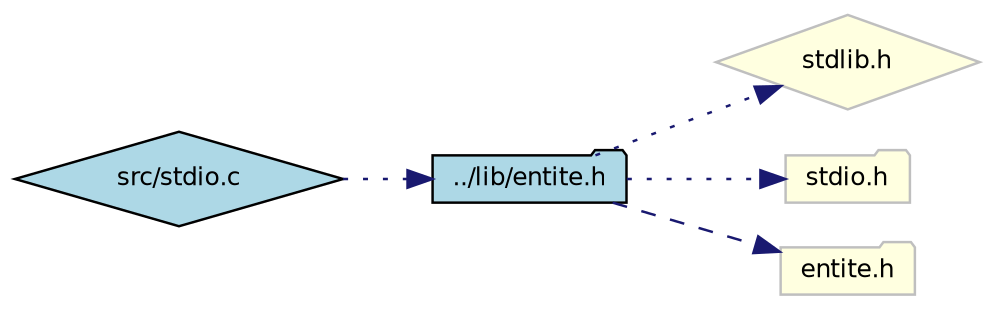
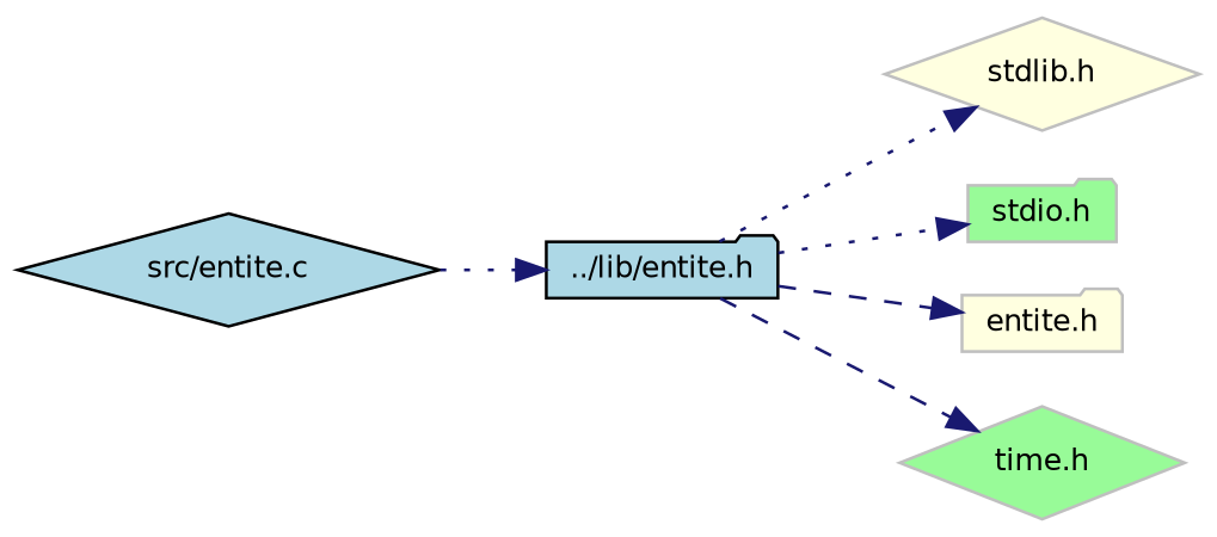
  digraph {
    rankdir=LR
    node [color=grey75 fillcolor=lightblue fontname=Helvetica fontsize=10 shape=diamond style=filled]
    edge [color=midnightblue fontname=Helvetica fontsize=10 labelfontname=Helvetica labelfontsize=10 style=dotted]
-   n1 [color=black fontcolor=black height=0.2 label="src/stdio.c" width=0.4]
+   n1 [color=black fontcolor=black height=0.2 label="src/entite.c" width=0.4]
    n2 [color=black height=0.2 label="../lib/entite.h" shape=folder width=0.4]
    n3 [fillcolor=lightyellow height=0.2 label="stdlib.h" width=0.4]
-   n4 [fillcolor=lightyellow height=0.2 label="stdio.h" shape=folder width=0.4]
+   n4 [fillcolor=palegreen height=0.2 label="stdio.h" shape=folder width=0.4]
    n5 [fillcolor=lightyellow height=0.2 label="entite.h" shape=folder width=0.4]
+   n6 [fillcolor=palegreen height=0.2 label="time.h" width=0.4]
    n1 -> n2
    n2 -> n3
    n2 -> n4
    n2 -> n5 [style=dashed]
+   n2 -> n6 [style=dashed]
  }
